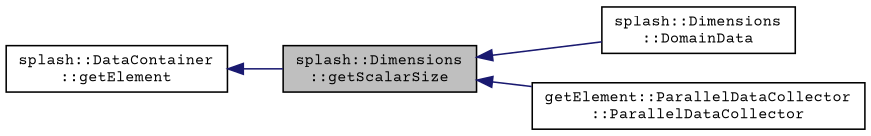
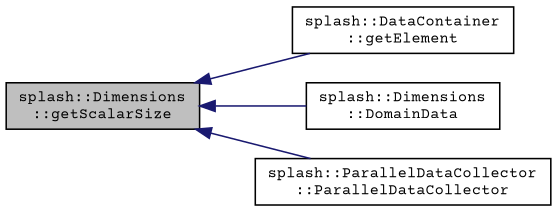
  digraph {
    fontname="Courier Prime"
    rankdir=LR
    node [color=black fillcolor=white fontname="Courier Prime" fontsize=10 shape=record style=filled]
    edge [color=midnightblue dir=back fontname="Courier Prime" fontsize=10 labelfontname=FreeSans labelfontsize=10 style=solid]
    n1 [fillcolor=grey75 fontcolor=black height=0.2 label="splash::Dimensions\l::getScalarSize" width=0.4]
    n2 [height=0.2 label="splash::DataContainer\l::getElement" width=0.4]
    n3 [height=0.2 label="splash::Dimensions\l::DomainData" width=0.4]
-   n4 [height=0.2 label="getElement::ParallelDataCollector\l::ParallelDataCollector" width=0.4]
-   n2 -> n1
+   n4 [height=0.2 label="splash::ParallelDataCollector\l::ParallelDataCollector" width=0.4]
+   n1 -> n2
    n1 -> n3
    n1 -> n4
  }
